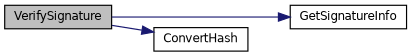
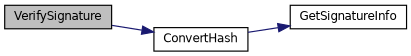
  digraph {
    rankdir=LR
    node [color=black fillcolor=white fontname=Helvetica fontsize=10 shape=record style=filled]
    edge [color=midnightblue fontname=Helvetica fontsize=10 labelfontname=Helvetica labelfontsize=10 style=solid]
    n1 [fillcolor=grey75 fontcolor=black height=0.2 label=VerifySignature width=0.4]
    n2 [height=0.2 label=GetSignatureInfo width=0.4]
    n3 [height=0.2 label=ConvertHash width=0.4]
-   n1 -> n2
+   n3 -> n2
    n1 -> n3
  }
